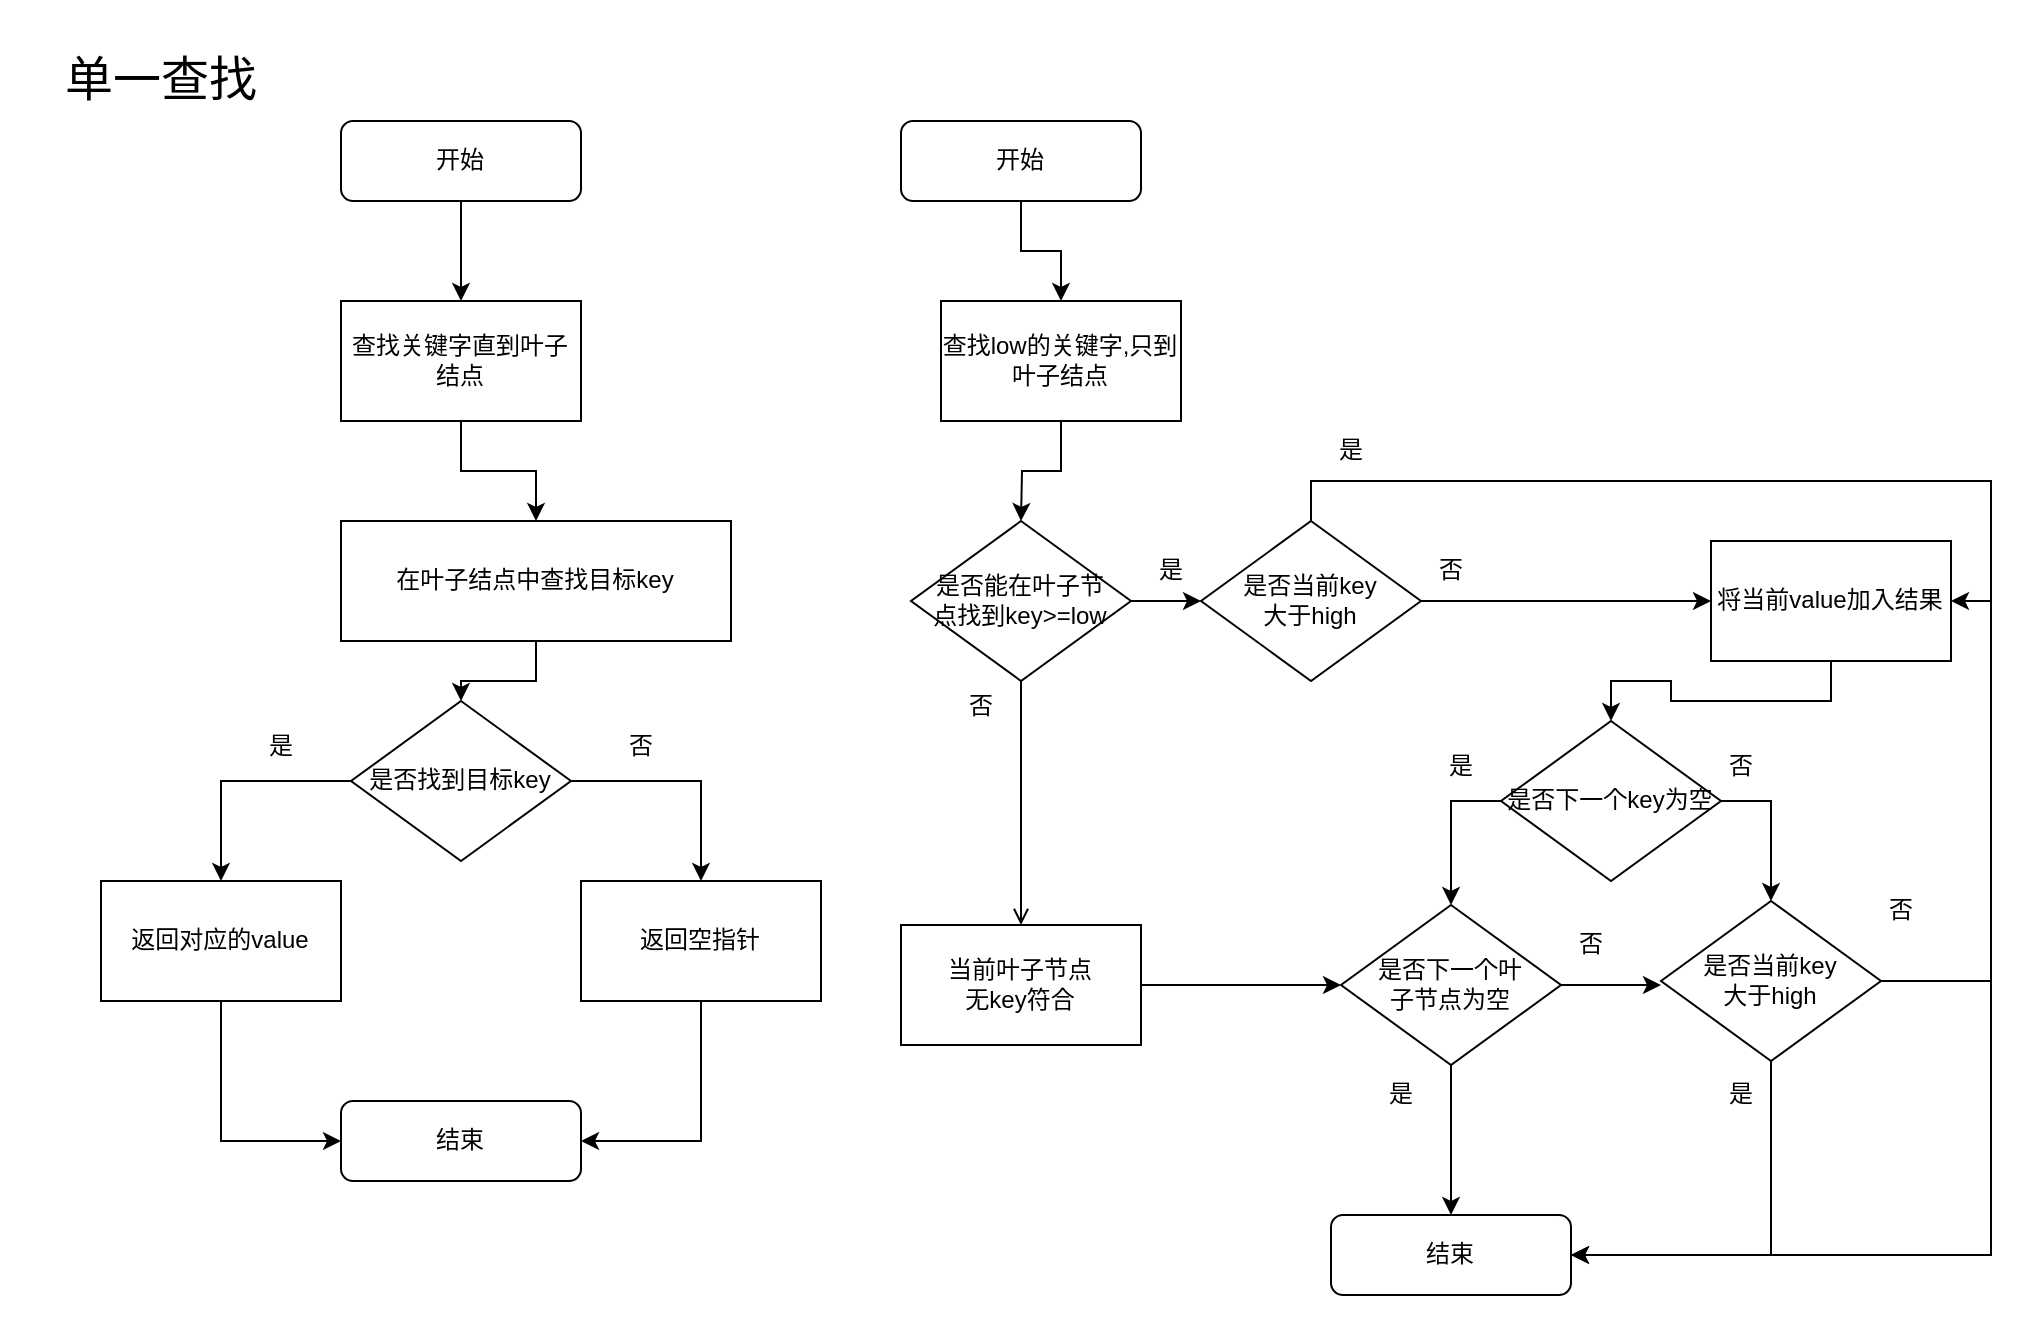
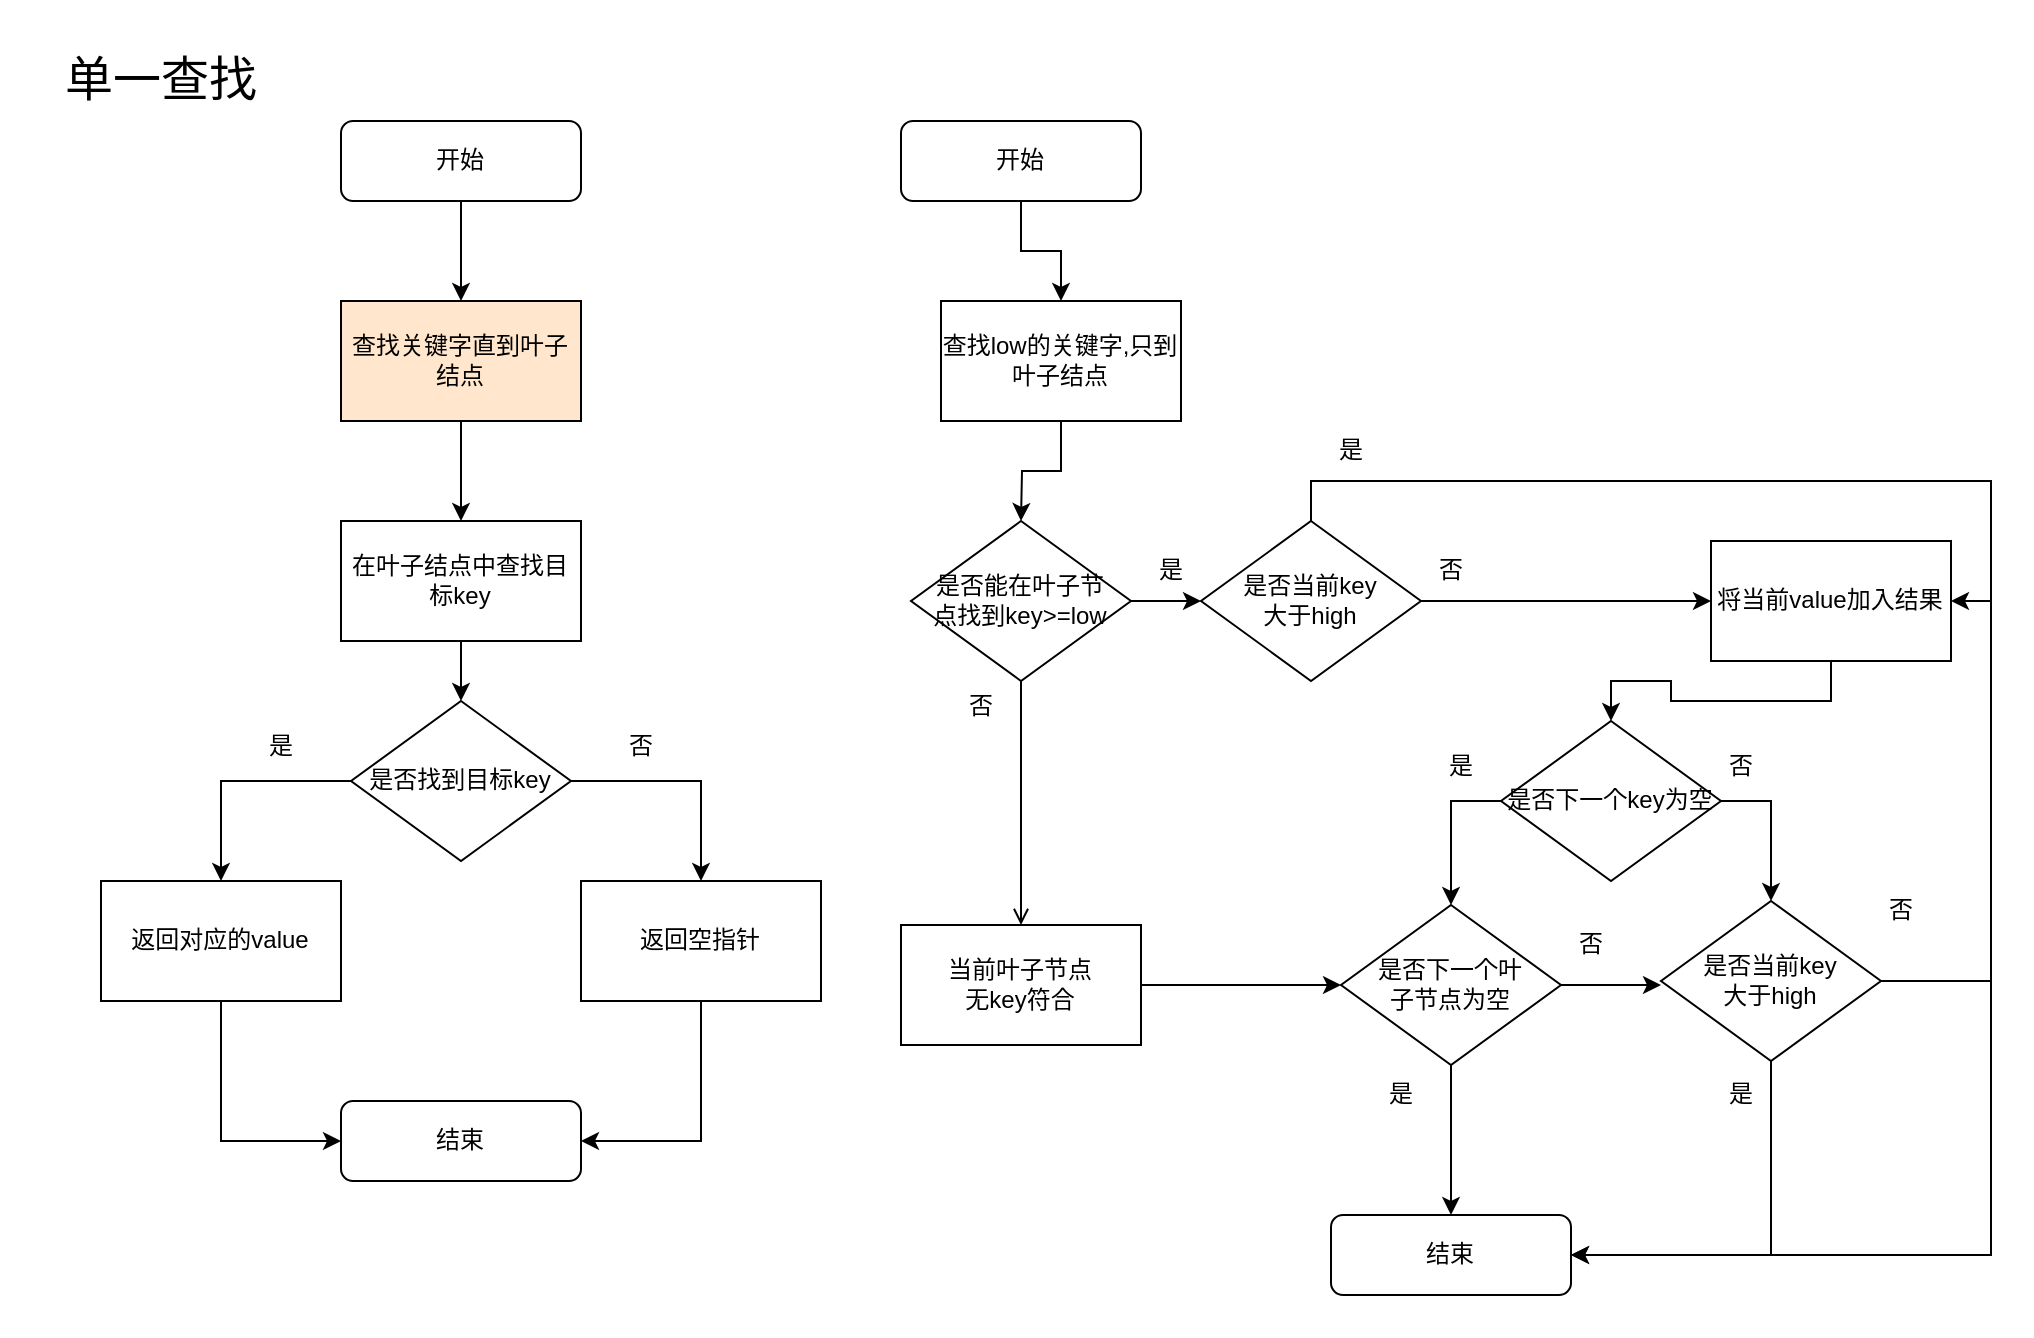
  <mxCell id="0" />
  <mxCell id="1" parent="0" />
  <mxCell id="2" value="" style="edgeStyle=orthogonalEdgeStyle;rounded=0;orthogonalLoop=1;jettySize=auto;html=1;" edge="1" parent="1" source="3" target="5"><mxGeometry relative="1" as="geometry" /></mxCell>
  <mxCell id="3" value="开始" style="rounded=1;whiteSpace=wrap;html=1;fontSize=12;glass=0;strokeWidth=1;shadow=0;" parent="1" vertex="1"><mxGeometry x="170" y="60" width="120" height="40" as="geometry" /></mxCell>
  <mxCell id="4" value="" style="edgeStyle=orthogonalEdgeStyle;rounded=0;orthogonalLoop=1;jettySize=auto;html=1;" edge="1" parent="1" source="5" target="10"><mxGeometry relative="1" as="geometry" /></mxCell>
- <mxCell id="5" value="查找关键字直到叶子结点" style="rounded=0;whiteSpace=wrap;html=1;" vertex="1" parent="1"><mxGeometry x="170" y="150" width="120" height="60" as="geometry" /></mxCell>
+ <mxCell id="5" value="查找关键字直到叶子结点" style="rounded=0;whiteSpace=wrap;html=1;fillColor=#ffe6cc;" vertex="1" parent="1"><mxGeometry x="170" y="150" width="120" height="60" as="geometry" /></mxCell>
  <mxCell id="6" style="edgeStyle=orthogonalEdgeStyle;rounded=0;orthogonalLoop=1;jettySize=auto;html=1;entryX=0.5;entryY=0;entryDx=0;entryDy=0;" edge="1" parent="1" source="8" target="12"><mxGeometry relative="1" as="geometry" /></mxCell>
  <mxCell id="7" style="edgeStyle=orthogonalEdgeStyle;rounded=0;orthogonalLoop=1;jettySize=auto;html=1;" edge="1" parent="1" source="8" target="14"><mxGeometry relative="1" as="geometry" /></mxCell>
  <mxCell id="8" value="是否找到目标key" style="rhombus;whiteSpace=wrap;html=1;" vertex="1" parent="1"><mxGeometry x="175" y="350" width="110" height="80" as="geometry" /></mxCell>
  <mxCell id="9" value="" style="edgeStyle=orthogonalEdgeStyle;rounded=0;orthogonalLoop=1;jettySize=auto;html=1;" edge="1" parent="1" source="10" target="8"><mxGeometry relative="1" as="geometry" /></mxCell>
- <mxCell id="10" value="在叶子结点中查找目标key" style="rounded=0;whiteSpace=wrap;html=1;" vertex="1" parent="1"><mxGeometry x="170" y="260" width="195" height="60" as="geometry" /></mxCell>
+ <mxCell id="10" value="在叶子结点中查找目标key" style="rounded=0;whiteSpace=wrap;html=1;" vertex="1" parent="1"><mxGeometry x="170" y="260" width="120" height="60" as="geometry" /></mxCell>
  <mxCell id="11" style="edgeStyle=orthogonalEdgeStyle;rounded=0;orthogonalLoop=1;jettySize=auto;html=1;entryX=0;entryY=0.5;entryDx=0;entryDy=0;" edge="1" parent="1" source="12" target="15"><mxGeometry relative="1" as="geometry" /></mxCell>
  <mxCell id="12" value="返回对应的value" style="rounded=0;whiteSpace=wrap;html=1;" vertex="1" parent="1"><mxGeometry x="50" y="440" width="120" height="60" as="geometry" /></mxCell>
  <mxCell id="13" style="edgeStyle=orthogonalEdgeStyle;rounded=0;orthogonalLoop=1;jettySize=auto;html=1;entryX=1;entryY=0.5;entryDx=0;entryDy=0;" edge="1" parent="1" source="14" target="15"><mxGeometry relative="1" as="geometry" /></mxCell>
  <mxCell id="14" value="返回空指针" style="rounded=0;whiteSpace=wrap;html=1;" vertex="1" parent="1"><mxGeometry x="290" y="440" width="120" height="60" as="geometry" /></mxCell>
  <mxCell id="15" value="结束" style="rounded=1;whiteSpace=wrap;html=1;fontSize=12;glass=0;strokeWidth=1;shadow=0;" vertex="1" parent="1"><mxGeometry x="170" y="550" width="120" height="40" as="geometry" /></mxCell>
  <mxCell id="16" value="是" style="text;html=1;align=center;verticalAlign=middle;resizable=0;points=[];autosize=1;strokeColor=none;fillColor=none;" vertex="1" parent="1"><mxGeometry x="120" y="358" width="40" height="30" as="geometry" /></mxCell>
  <mxCell id="17" value="否" style="text;html=1;align=center;verticalAlign=middle;resizable=0;points=[];autosize=1;strokeColor=none;fillColor=none;" vertex="1" parent="1"><mxGeometry x="300" y="358" width="40" height="30" as="geometry" /></mxCell>
  <mxCell id="18" value="&lt;font style=&quot;font-size: 24px;&quot;&gt;单一查找&lt;/font&gt;" style="text;html=1;align=center;verticalAlign=middle;resizable=0;points=[];autosize=1;strokeColor=none;fillColor=none;" vertex="1" parent="1"><mxGeometry x="20" y="20" width="120" height="40" as="geometry" /></mxCell>
  <mxCell id="19" value="" style="edgeStyle=orthogonalEdgeStyle;rounded=0;orthogonalLoop=1;jettySize=auto;html=1;" edge="1" parent="1" source="20" target="22"><mxGeometry relative="1" as="geometry" /></mxCell>
  <mxCell id="20" value="开始" style="rounded=1;whiteSpace=wrap;html=1;fontSize=12;glass=0;strokeWidth=1;shadow=0;" vertex="1" parent="1"><mxGeometry x="450" y="60" width="120" height="40" as="geometry" /></mxCell>
  <mxCell id="21" value="" style="edgeStyle=orthogonalEdgeStyle;rounded=0;orthogonalLoop=1;jettySize=auto;html=1;" edge="1" parent="1" source="22"><mxGeometry relative="1" as="geometry"><mxPoint x="510" y="260" as="targetPoint" /></mxGeometry></mxCell>
  <mxCell id="22" value="查找low的关键字,只到叶子结点" style="rounded=0;whiteSpace=wrap;html=1;" vertex="1" parent="1"><mxGeometry x="470" y="150" width="120" height="60" as="geometry" /></mxCell>
  <mxCell id="23" value="" style="edgeStyle=orthogonalEdgeStyle;rounded=0;orthogonalLoop=1;jettySize=auto;html=1;endArrow=open;" edge="1" parent="1" source="25" target="27"><mxGeometry relative="1" as="geometry" /></mxCell>
  <mxCell id="24" value="" style="edgeStyle=orthogonalEdgeStyle;rounded=0;orthogonalLoop=1;jettySize=auto;html=1;" edge="1" parent="1" source="25" target="50"><mxGeometry relative="1" as="geometry" /></mxCell>
  <mxCell id="25" value="是否能在叶子节&lt;div&gt;点找到key&amp;gt;=low&lt;/div&gt;" style="rhombus;whiteSpace=wrap;html=1;" vertex="1" parent="1"><mxGeometry x="455" y="260" width="110" height="80" as="geometry" /></mxCell>
  <mxCell id="26" value="" style="edgeStyle=orthogonalEdgeStyle;rounded=0;orthogonalLoop=1;jettySize=auto;html=1;" edge="1" parent="1" source="27" target="32"><mxGeometry relative="1" as="geometry" /></mxCell>
  <mxCell id="27" value="当前叶子节点&lt;div&gt;无key符合&lt;/div&gt;" style="rounded=0;whiteSpace=wrap;html=1;" vertex="1" parent="1"><mxGeometry x="450" y="462" width="120" height="60" as="geometry" /></mxCell>
  <mxCell id="28" value="否" style="text;html=1;align=center;verticalAlign=middle;resizable=0;points=[];autosize=1;strokeColor=none;fillColor=none;" vertex="1" parent="1"><mxGeometry x="470" y="338" width="40" height="30" as="geometry" /></mxCell>
  <mxCell id="29" value="是" style="text;html=1;align=center;verticalAlign=middle;resizable=0;points=[];autosize=1;strokeColor=none;fillColor=none;" vertex="1" parent="1"><mxGeometry x="565" y="270" width="40" height="30" as="geometry" /></mxCell>
  <mxCell id="30" value="" style="edgeStyle=orthogonalEdgeStyle;rounded=0;orthogonalLoop=1;jettySize=auto;html=1;" edge="1" parent="1" source="32" target="33"><mxGeometry relative="1" as="geometry" /></mxCell>
  <mxCell id="31" value="" style="edgeStyle=orthogonalEdgeStyle;rounded=0;orthogonalLoop=1;jettySize=auto;html=1;" edge="1" parent="1" source="32"><mxGeometry relative="1" as="geometry"><mxPoint x="830" y="492" as="targetPoint" /></mxGeometry></mxCell>
  <mxCell id="32" value="是否下一个叶&lt;div&gt;子节点为空&lt;/div&gt;" style="rhombus;whiteSpace=wrap;html=1;" vertex="1" parent="1"><mxGeometry x="670" y="452" width="110" height="80" as="geometry" /></mxCell>
  <mxCell id="33" value="结束" style="rounded=1;whiteSpace=wrap;html=1;fontSize=12;glass=0;strokeWidth=1;shadow=0;" vertex="1" parent="1"><mxGeometry x="665" y="607" width="120" height="40" as="geometry" /></mxCell>
  <mxCell id="34" value="是" style="text;html=1;align=center;verticalAlign=middle;resizable=0;points=[];autosize=1;strokeColor=none;fillColor=none;" vertex="1" parent="1"><mxGeometry x="680" y="532" width="40" height="30" as="geometry" /></mxCell>
  <mxCell id="35" value="否" style="text;html=1;align=center;verticalAlign=middle;resizable=0;points=[];autosize=1;strokeColor=none;fillColor=none;" vertex="1" parent="1"><mxGeometry x="775" y="457" width="40" height="30" as="geometry" /></mxCell>
  <mxCell id="36" style="edgeStyle=orthogonalEdgeStyle;rounded=0;orthogonalLoop=1;jettySize=auto;html=1;entryX=1;entryY=0.5;entryDx=0;entryDy=0;" edge="1" parent="1" source="38" target="33"><mxGeometry relative="1" as="geometry"><Array as="points"><mxPoint x="885" y="627" /></Array></mxGeometry></mxCell>
  <mxCell id="37" style="edgeStyle=orthogonalEdgeStyle;rounded=0;orthogonalLoop=1;jettySize=auto;html=1;exitX=1;exitY=0.5;exitDx=0;exitDy=0;entryX=1;entryY=0.5;entryDx=0;entryDy=0;" edge="1" parent="1" source="38" target="44"><mxGeometry relative="1" as="geometry" /></mxCell>
  <mxCell id="38" value="是否当前key&lt;div&gt;大于high&lt;/div&gt;" style="rhombus;whiteSpace=wrap;html=1;" vertex="1" parent="1"><mxGeometry x="830" y="450" width="110" height="80" as="geometry" /></mxCell>
  <mxCell id="39" value="是" style="text;html=1;align=center;verticalAlign=middle;resizable=0;points=[];autosize=1;strokeColor=none;fillColor=none;" vertex="1" parent="1"><mxGeometry x="850" y="532" width="40" height="30" as="geometry" /></mxCell>
  <mxCell id="40" style="edgeStyle=orthogonalEdgeStyle;rounded=0;orthogonalLoop=1;jettySize=auto;html=1;entryX=0.5;entryY=0;entryDx=0;entryDy=0;exitX=0;exitY=0.5;exitDx=0;exitDy=0;" edge="1" parent="1" source="42" target="32"><mxGeometry relative="1" as="geometry" /></mxCell>
  <mxCell id="41" style="edgeStyle=orthogonalEdgeStyle;rounded=0;orthogonalLoop=1;jettySize=auto;html=1;exitX=1;exitY=0.5;exitDx=0;exitDy=0;entryX=0.5;entryY=0;entryDx=0;entryDy=0;" edge="1" parent="1" source="42" target="38"><mxGeometry relative="1" as="geometry" /></mxCell>
  <mxCell id="42" value="是否下一个key为空" style="rhombus;whiteSpace=wrap;html=1;" vertex="1" parent="1"><mxGeometry x="750" y="360" width="110" height="80" as="geometry" /></mxCell>
  <mxCell id="43" style="edgeStyle=orthogonalEdgeStyle;rounded=0;orthogonalLoop=1;jettySize=auto;html=1;" edge="1" parent="1" source="44" target="42"><mxGeometry relative="1" as="geometry" /></mxCell>
  <mxCell id="44" value="将当前value加入结果" style="rounded=0;whiteSpace=wrap;html=1;" vertex="1" parent="1"><mxGeometry x="855" y="270" width="120" height="60" as="geometry" /></mxCell>
  <mxCell id="45" value="否" style="text;html=1;align=center;verticalAlign=middle;resizable=0;points=[];autosize=1;strokeColor=none;fillColor=none;" vertex="1" parent="1"><mxGeometry x="930" y="440" width="40" height="30" as="geometry" /></mxCell>
  <mxCell id="46" value="是" style="text;html=1;align=center;verticalAlign=middle;resizable=0;points=[];autosize=1;strokeColor=none;fillColor=none;" vertex="1" parent="1"><mxGeometry x="710" y="368" width="40" height="30" as="geometry" /></mxCell>
  <mxCell id="47" value="否" style="text;html=1;align=center;verticalAlign=middle;resizable=0;points=[];autosize=1;strokeColor=none;fillColor=none;" vertex="1" parent="1"><mxGeometry x="850" y="368" width="40" height="30" as="geometry" /></mxCell>
  <mxCell id="48" value="" style="edgeStyle=orthogonalEdgeStyle;rounded=0;orthogonalLoop=1;jettySize=auto;html=1;" edge="1" parent="1" source="50" target="44"><mxGeometry relative="1" as="geometry" /></mxCell>
  <mxCell id="49" style="edgeStyle=orthogonalEdgeStyle;rounded=0;orthogonalLoop=1;jettySize=auto;html=1;entryX=1;entryY=0.5;entryDx=0;entryDy=0;exitX=0.5;exitY=0;exitDx=0;exitDy=0;" edge="1" parent="1" source="50" target="33"><mxGeometry relative="1" as="geometry"><Array as="points"><mxPoint x="655" y="240" /><mxPoint x="995" y="240" /><mxPoint x="995" y="627" /></Array></mxGeometry></mxCell>
  <mxCell id="50" value="是否当前key&lt;div&gt;大于high&lt;/div&gt;" style="rhombus;whiteSpace=wrap;html=1;" vertex="1" parent="1"><mxGeometry x="600" y="260" width="110" height="80" as="geometry" /></mxCell>
  <mxCell id="51" value="否" style="text;html=1;align=center;verticalAlign=middle;resizable=0;points=[];autosize=1;strokeColor=none;fillColor=none;" vertex="1" parent="1"><mxGeometry x="705" y="270" width="40" height="30" as="geometry" /></mxCell>
  <mxCell id="52" value="是" style="text;html=1;align=center;verticalAlign=middle;resizable=0;points=[];autosize=1;strokeColor=none;fillColor=none;" vertex="1" parent="1"><mxGeometry x="655" y="210" width="40" height="30" as="geometry" /></mxCell>
